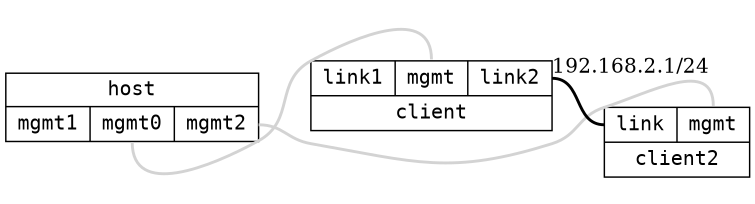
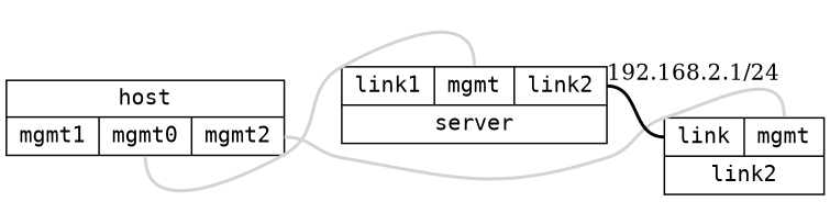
  graph {
    rankdir=LR
    node [fontname="DejaVu Sans Mono, Book" requires=infix shape=record]
    edge [color=lightgrey fontname="DejaVu Serif, Book" headport=mgmt penwidth=2 requires=mgmt]
    n1 [label="host | { <mgmt1> mgmt1 | <mgmt0> mgmt0 |  <mgmt2> mgmt2 }" requires=controller]
-   n2 [label="{ <link1> link1 | <mgmt> mgmt | <link2> link2 } | client"]
-   n3 [label="{ <link> link | <mgmt> mgmt } | client2"]
+   n2 [label="{ <link1> link1 | <mgmt> mgmt | <link2> link2 } | server"]
+   n3 [label="{ <link> link | <mgmt> mgmt } | link2"]
    n1 -- n2 [tailport=mgmt0]
    n1 -- n3 [tailport=mgmt2]
    n2 -- n3 [color=black fontcolor=black headport=link taillabel="192.168.2.1/24" tailport=link2 requires=""]
  }
